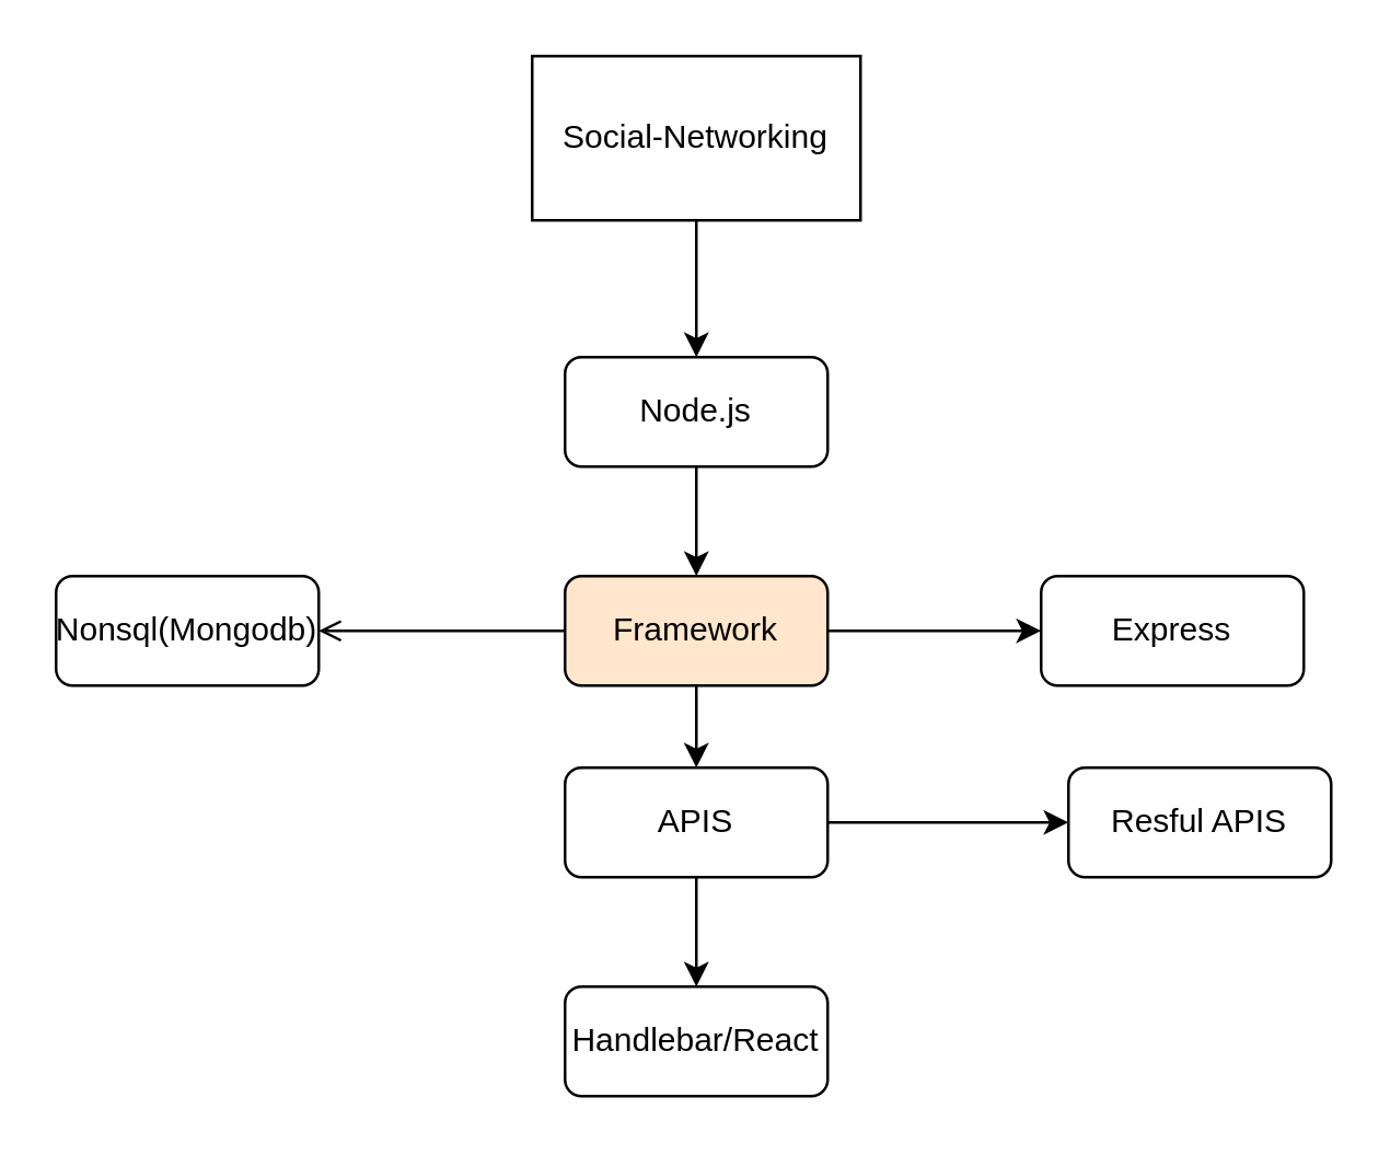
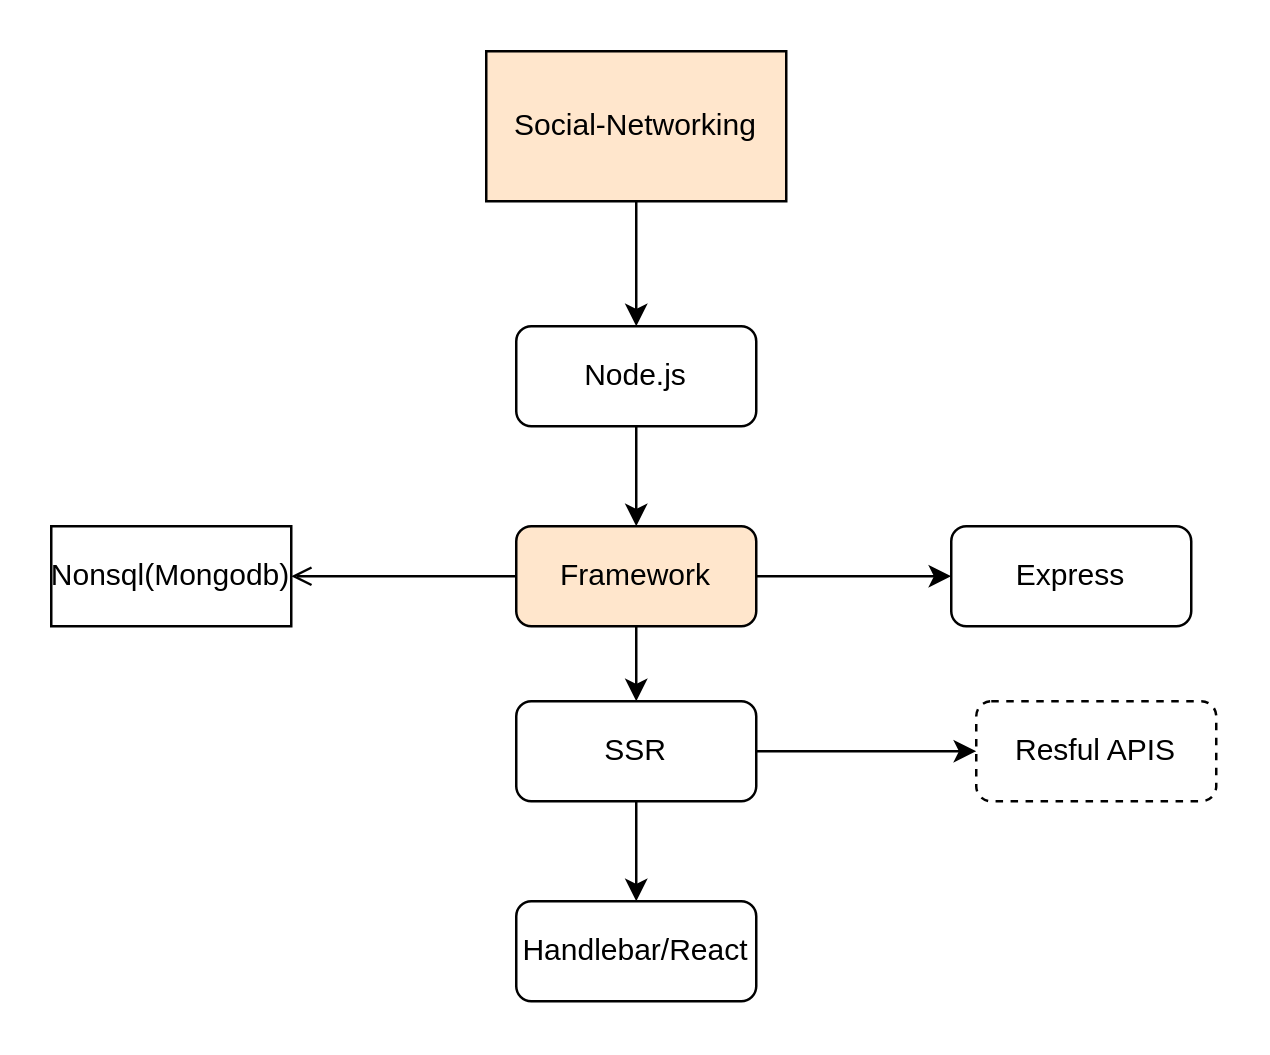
  <mxCell id="0" />
  <mxCell id="1" parent="0" />
  <mxCell id="2" style="edgeStyle=orthogonalEdgeStyle;rounded=0;orthogonalLoop=1;jettySize=auto;html=1;entryX=0.5;entryY=0;entryDx=0;entryDy=0;" parent="1" source="3" target="5" edge="1"><mxGeometry relative="1" as="geometry" /></mxCell>
- <mxCell id="3" value="Social-Networking" style="rounded=0;whiteSpace=wrap;html=1;" parent="1" vertex="1"><mxGeometry x="194" y="20" width="120" height="60" as="geometry" /></mxCell>
+ <mxCell id="3" value="Social-Networking" style="rounded=0;whiteSpace=wrap;html=1;fillColor=#ffe6cc;" parent="1" vertex="1"><mxGeometry x="194" y="20" width="120" height="60" as="geometry" /></mxCell>
  <mxCell id="4" style="edgeStyle=orthogonalEdgeStyle;rounded=0;orthogonalLoop=1;jettySize=auto;html=1;entryX=0.5;entryY=0;entryDx=0;entryDy=0;" parent="1" source="5" target="9" edge="1"><mxGeometry relative="1" as="geometry" /></mxCell>
  <mxCell id="5" value="Node.js" style="rounded=1;whiteSpace=wrap;html=1;" parent="1" vertex="1"><mxGeometry x="206" y="130" width="96" height="40" as="geometry" /></mxCell>
  <mxCell id="6" style="edgeStyle=orthogonalEdgeStyle;rounded=0;orthogonalLoop=1;jettySize=auto;html=1;entryX=0.5;entryY=0;entryDx=0;entryDy=0;" parent="1" source="9" target="13" edge="1"><mxGeometry relative="1" as="geometry" /></mxCell>
  <mxCell id="7" style="edgeStyle=orthogonalEdgeStyle;rounded=0;orthogonalLoop=1;jettySize=auto;html=1;entryX=1;entryY=0.5;entryDx=0;entryDy=0;endArrow=open;" parent="1" source="9" target="15" edge="1"><mxGeometry relative="1" as="geometry" /></mxCell>
  <mxCell id="8" style="edgeStyle=orthogonalEdgeStyle;rounded=0;orthogonalLoop=1;jettySize=auto;html=1;entryX=0;entryY=0.5;entryDx=0;entryDy=0;" parent="1" source="9" target="10" edge="1"><mxGeometry relative="1" as="geometry" /></mxCell>
  <mxCell id="9" value="Framework" style="rounded=1;whiteSpace=wrap;html=1;fillColor=#ffe6cc;" parent="1" vertex="1"><mxGeometry x="206" y="210" width="96" height="40" as="geometry" /></mxCell>
  <mxCell id="10" value="Express" style="rounded=1;whiteSpace=wrap;html=1;" parent="1" vertex="1"><mxGeometry x="380" y="210" width="96" height="40" as="geometry" /></mxCell>
  <mxCell id="11" style="edgeStyle=orthogonalEdgeStyle;rounded=0;orthogonalLoop=1;jettySize=auto;html=1;entryX=0.5;entryY=0;entryDx=0;entryDy=0;" parent="1" source="13" target="14" edge="1"><mxGeometry relative="1" as="geometry" /></mxCell>
  <mxCell id="12" style="edgeStyle=orthogonalEdgeStyle;rounded=0;orthogonalLoop=1;jettySize=auto;html=1;entryX=0;entryY=0.5;entryDx=0;entryDy=0;" parent="1" source="13" target="16" edge="1"><mxGeometry relative="1" as="geometry" /></mxCell>
- <mxCell id="13" value="APIS" style="rounded=1;whiteSpace=wrap;html=1;" parent="1" vertex="1"><mxGeometry x="206" y="280" width="96" height="40" as="geometry" /></mxCell>
+ <mxCell id="13" value="SSR" style="rounded=1;whiteSpace=wrap;html=1;" parent="1" vertex="1"><mxGeometry x="206" y="280" width="96" height="40" as="geometry" /></mxCell>
  <mxCell id="14" value="Handlebar/React" style="rounded=1;whiteSpace=wrap;html=1;" parent="1" vertex="1"><mxGeometry x="206" y="360" width="96" height="40" as="geometry" /></mxCell>
- <mxCell id="15" value="Nonsql(Mongodb)" style="rounded=1;whiteSpace=wrap;html=1;" parent="1" vertex="1"><mxGeometry x="20" y="210" width="96" height="40" as="geometry" /></mxCell>
- <mxCell id="16" value="Resful APIS" style="rounded=1;whiteSpace=wrap;html=1;" parent="1" vertex="1"><mxGeometry x="390" y="280" width="96" height="40" as="geometry" /></mxCell>
+ <mxCell id="15" value="Nonsql(Mongodb)" style="whiteSpace=wrap;html=1;rounded=0;" parent="1" vertex="1"><mxGeometry x="20" y="210" width="96" height="40" as="geometry" /></mxCell>
+ <mxCell id="16" value="Resful APIS" style="rounded=1;whiteSpace=wrap;html=1;dashed=1;" parent="1" vertex="1"><mxGeometry x="390" y="280" width="96" height="40" as="geometry" /></mxCell>
